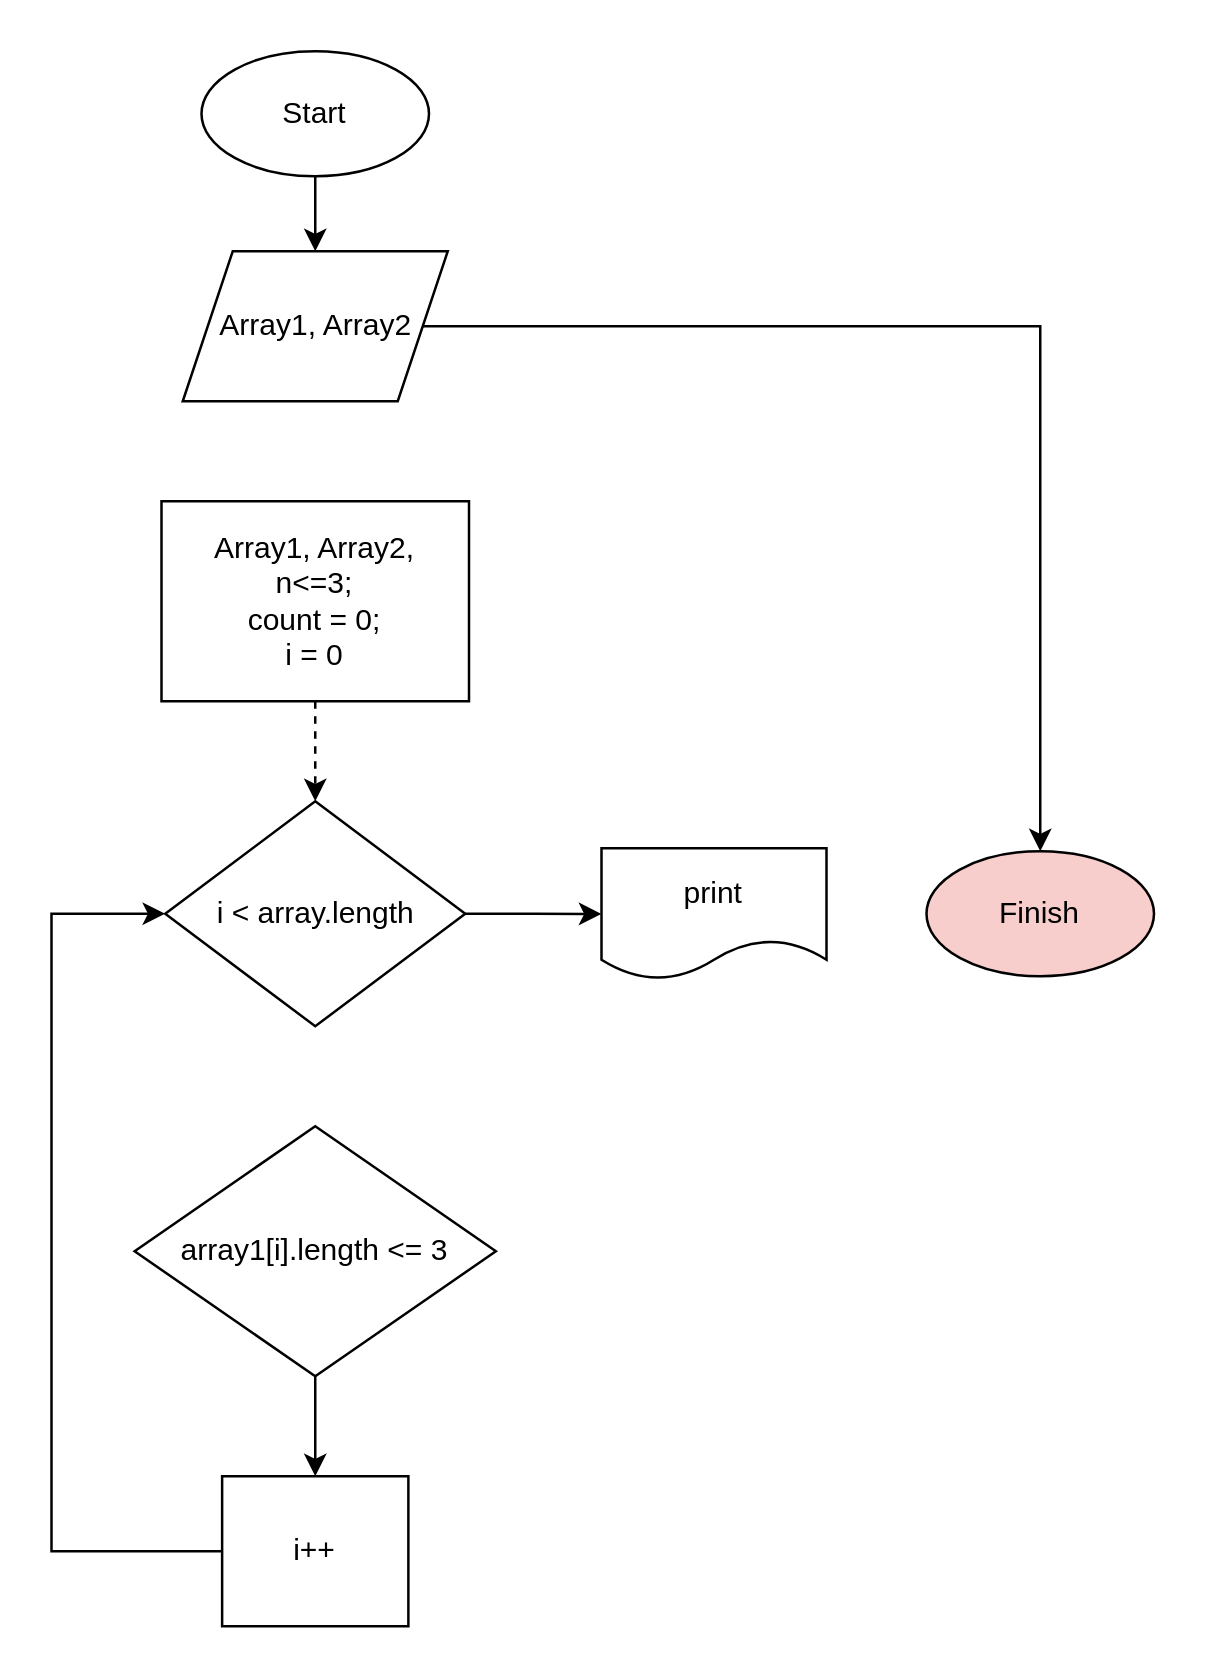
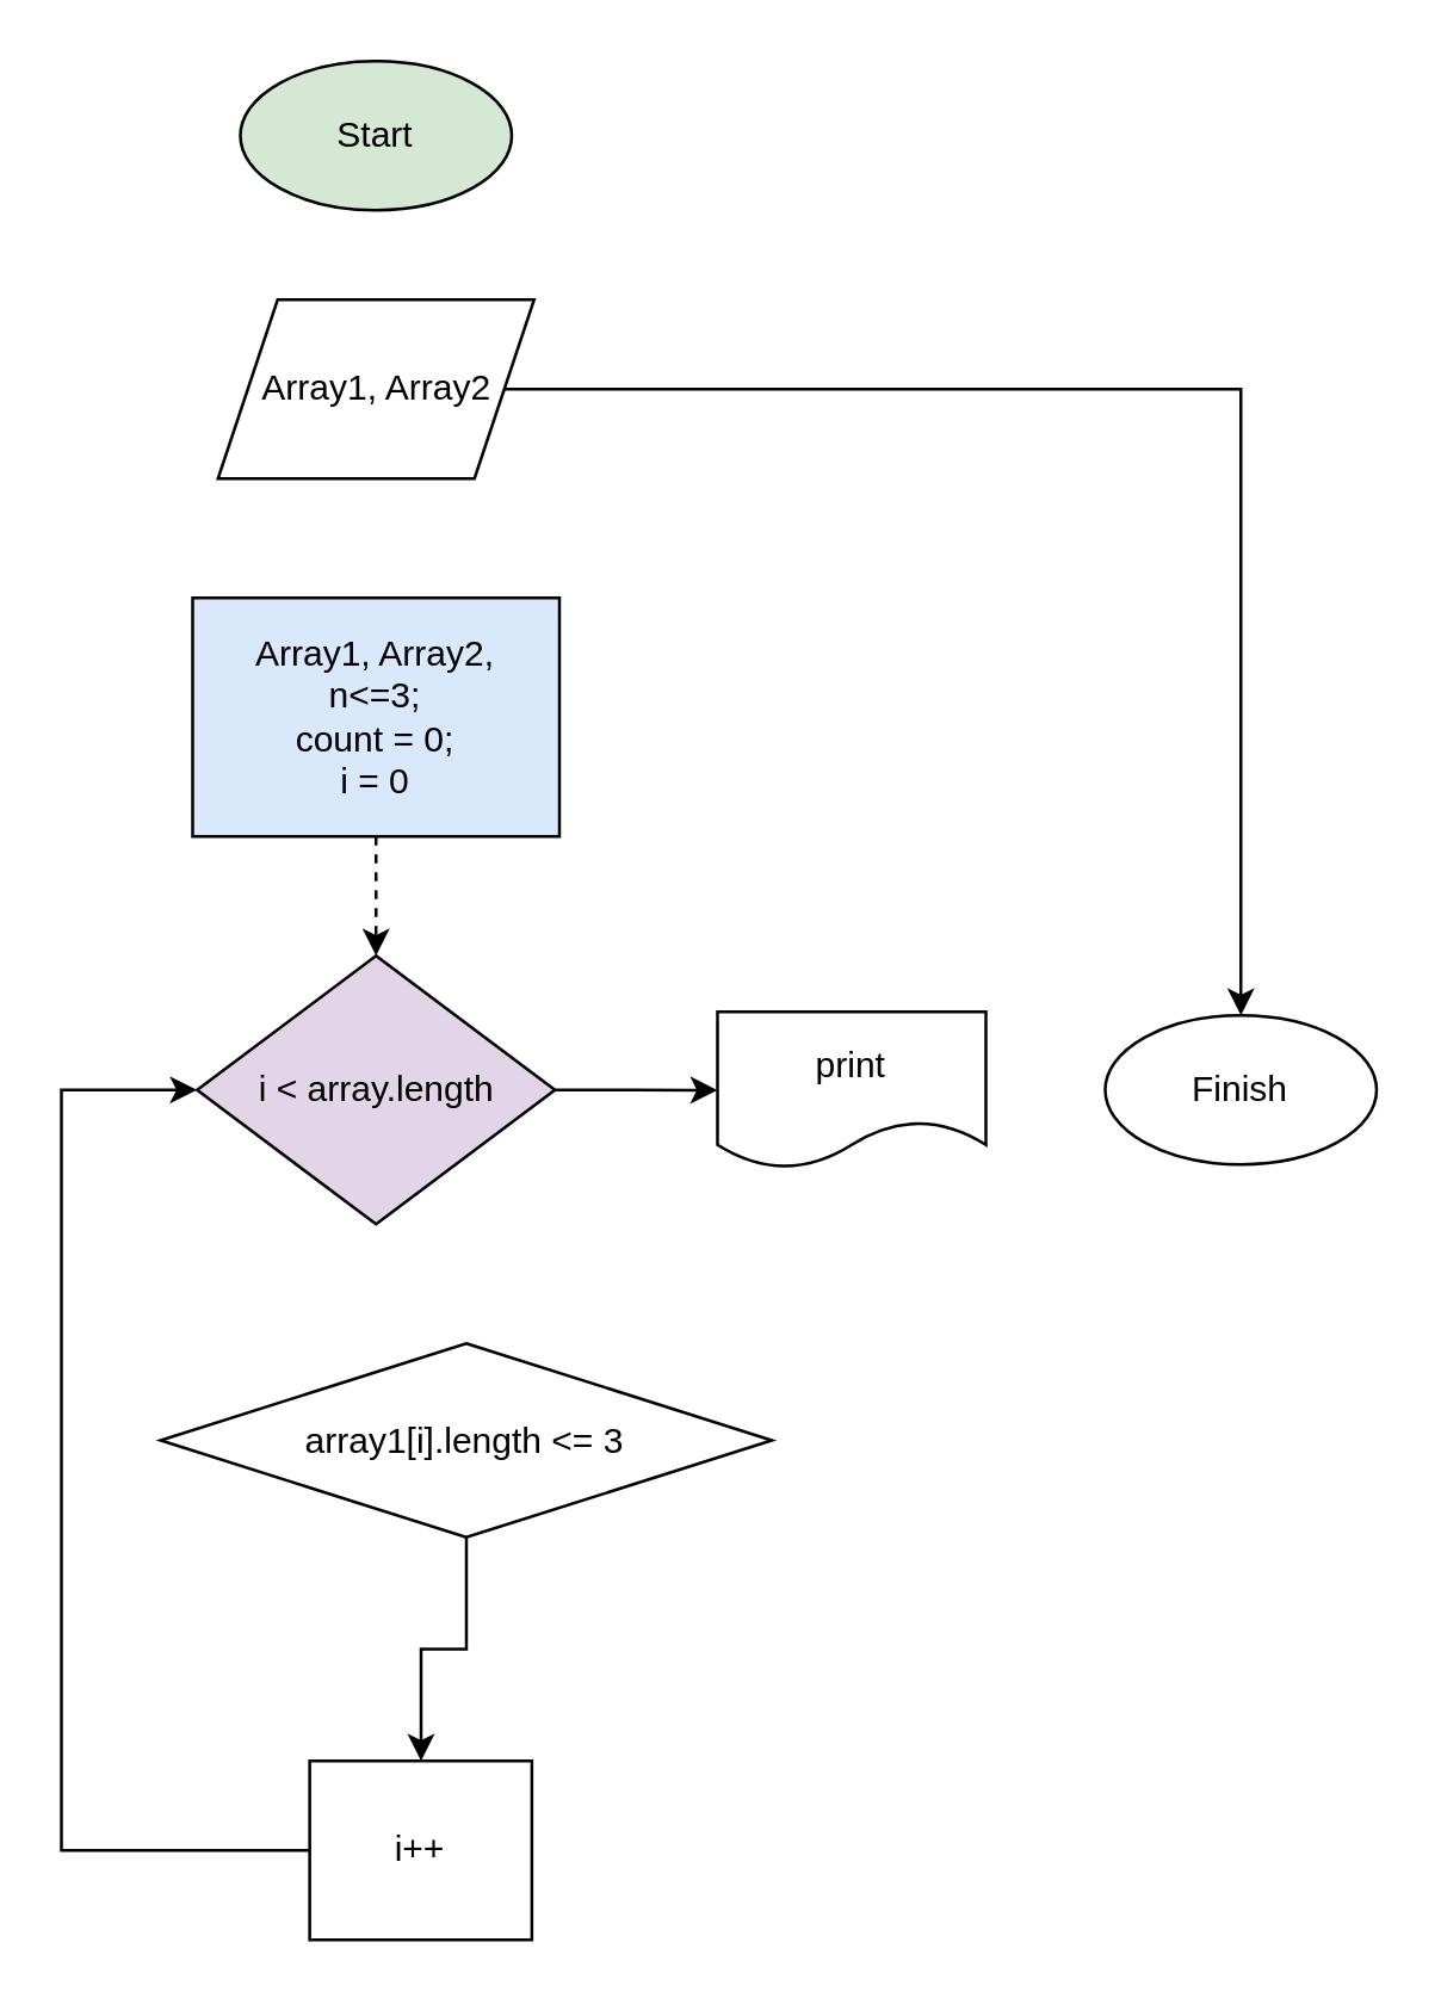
  <mxCell id="0" />
  <mxCell id="1" parent="0" />
  <mxCell id="2" value="" style="edgeStyle=orthogonalEdgeStyle;rounded=0;orthogonalLoop=1;jettySize=auto;html=1;" edge="1" parent="1" source="3" target="15"><mxGeometry relative="1" as="geometry" /></mxCell>
  <mxCell id="3" value="Array1, Array2" style="shape=parallelogram;perimeter=parallelogramPerimeter;whiteSpace=wrap;html=1;fixedSize=1;" parent="1" vertex="1"><mxGeometry x="72.5" y="100" width="106" height="60" as="geometry" /></mxCell>
- <mxCell id="4" value="" style="edgeStyle=orthogonalEdgeStyle;rounded=0;orthogonalLoop=1;jettySize=auto;html=1;" parent="1" source="5" target="3" edge="1"><mxGeometry relative="1" as="geometry" /></mxCell>
- <mxCell id="5" value="Start" style="ellipse;whiteSpace=wrap;html=1;" parent="1" vertex="1"><mxGeometry x="80" y="20" width="91" height="50" as="geometry" /></mxCell>
+ <mxCell id="5" value="Start" style="ellipse;whiteSpace=wrap;html=1;fillColor=#d5e8d4;" parent="1" vertex="1"><mxGeometry x="80" y="20" width="91" height="50" as="geometry" /></mxCell>
  <mxCell id="6" value="" style="edgeStyle=orthogonalEdgeStyle;rounded=0;orthogonalLoop=1;jettySize=auto;html=1;dashed=1;" edge="1" parent="1" source="7" target="9"><mxGeometry relative="1" as="geometry" /></mxCell>
- <mxCell id="7" value="Array1, Array2,&lt;br&gt;n&amp;lt;=3;&lt;br&gt;count = 0;&lt;br&gt;i = 0" style="rounded=0;whiteSpace=wrap;html=1;" parent="1" vertex="1"><mxGeometry x="64" y="200" width="123" height="80" as="geometry" /></mxCell>
+ <mxCell id="7" value="Array1, Array2,&lt;br&gt;n&amp;lt;=3;&lt;br&gt;count = 0;&lt;br&gt;i = 0" style="rounded=0;whiteSpace=wrap;html=1;fillColor=#dae8fc;" parent="1" vertex="1"><mxGeometry x="64" y="200" width="123" height="80" as="geometry" /></mxCell>
  <mxCell id="8" value="" style="edgeStyle=orthogonalEdgeStyle;rounded=0;orthogonalLoop=1;jettySize=auto;html=1;" edge="1" parent="1" source="9" target="14"><mxGeometry relative="1" as="geometry" /></mxCell>
- <mxCell id="9" value="i &amp;lt; array.length" style="rhombus;whiteSpace=wrap;html=1;" parent="1" vertex="1"><mxGeometry x="65.5" y="320" width="120" height="90" as="geometry" /></mxCell>
+ <mxCell id="9" value="i &amp;lt; array.length" style="rhombus;whiteSpace=wrap;html=1;fillColor=#e1d5e7;" parent="1" vertex="1"><mxGeometry x="65.5" y="320" width="120" height="90" as="geometry" /></mxCell>
  <mxCell id="10" value="" style="edgeStyle=orthogonalEdgeStyle;rounded=0;orthogonalLoop=1;jettySize=auto;html=1;" edge="1" parent="1" source="11" target="13"><mxGeometry relative="1" as="geometry" /></mxCell>
- <mxCell id="11" value="array1[i].length &amp;lt;= 3" style="rhombus;whiteSpace=wrap;html=1;" parent="1" vertex="1"><mxGeometry x="53.25" y="450" width="144.5" height="100" as="geometry" /></mxCell>
+ <mxCell id="11" value="array1[i].length &amp;lt;= 3" style="rhombus;whiteSpace=wrap;html=1;" parent="1" vertex="1"><mxGeometry x="53.25" y="450" width="205" height="65" as="geometry" /></mxCell>
  <mxCell id="12" style="edgeStyle=orthogonalEdgeStyle;rounded=0;orthogonalLoop=1;jettySize=auto;html=1;entryX=0;entryY=0.5;entryDx=0;entryDy=0;" parent="1" source="13" target="9" edge="1"><mxGeometry relative="1" as="geometry"><Array as="points"><mxPoint x="20" y="620" /><mxPoint x="20" y="365" /></Array></mxGeometry></mxCell>
- <mxCell id="13" value="i++" style="rounded=0;whiteSpace=wrap;html=1;" parent="1" vertex="1"><mxGeometry x="88.25" y="590" width="74.5" height="60" as="geometry" /></mxCell>
+ <mxCell id="13" value="i++" style="rounded=0;whiteSpace=wrap;html=1;" parent="1" vertex="1"><mxGeometry x="103.25" y="590" width="74.5" height="60" as="geometry" /></mxCell>
  <mxCell id="14" value="print" style="shape=document;whiteSpace=wrap;html=1;boundedLbl=1;" parent="1" vertex="1"><mxGeometry x="240" y="338.75" width="90" height="52.5" as="geometry" /></mxCell>
- <mxCell id="15" value="Finish" style="ellipse;whiteSpace=wrap;html=1;fillColor=#f8cecc;" vertex="1" parent="1"><mxGeometry x="370" y="340" width="91" height="50" as="geometry" /></mxCell>
+ <mxCell id="15" value="Finish" style="ellipse;whiteSpace=wrap;html=1;" vertex="1" parent="1"><mxGeometry x="370" y="340" width="91" height="50" as="geometry" /></mxCell>
